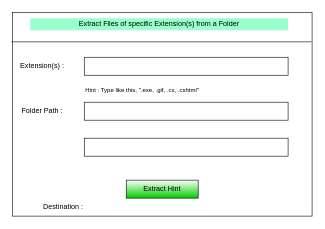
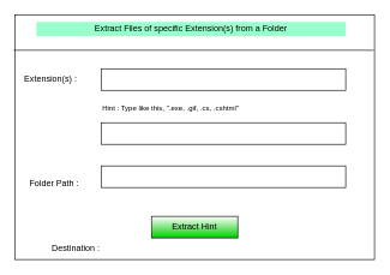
  <mxCell id="0" />
  <mxCell id="1" parent="0" />
  <mxCell id="2" value="" style="rounded=0;whiteSpace=wrap;html=1;" vertex="1" parent="1"><mxGeometry x="20" y="20" width="500" height="340" as="geometry" /></mxCell>
  <mxCell id="3" value="Extension(s) :" style="text;html=1;strokeColor=none;fillColor=none;align=center;verticalAlign=middle;whiteSpace=wrap;rounded=0;" vertex="1" parent="1"><mxGeometry x="30" y="100" width="80" height="20" as="geometry" /></mxCell>
  <mxCell id="4" value="" style="rounded=0;whiteSpace=wrap;html=1;" vertex="1" parent="1"><mxGeometry x="140" y="95" width="340" height="30" as="geometry" /></mxCell>
  <mxCell id="5" value="Extract Files of specific Extension(s) from a Folder" style="text;html=1;strokeColor=none;align=center;verticalAlign=middle;whiteSpace=wrap;rounded=0;fillColor=#99FFCC;" vertex="1" parent="1"><mxGeometry x="50" y="30" width="430" height="20" as="geometry" /></mxCell>
  <mxCell id="6" value="" style="rounded=0;whiteSpace=wrap;html=1;" vertex="1" parent="1"><mxGeometry x="140" y="170" width="340" height="30" as="geometry" /></mxCell>
- <mxCell id="7" value="Folder Path :" style="text;html=1;strokeColor=none;fillColor=none;align=center;verticalAlign=middle;whiteSpace=wrap;rounded=0;" vertex="1" parent="1"><mxGeometry x="30" y="175" width="80" height="20" as="geometry" /></mxCell>
+ <mxCell id="7" value="Folder Path :" style="text;html=1;strokeColor=none;fillColor=none;align=center;verticalAlign=middle;whiteSpace=wrap;rounded=0;" vertex="1" parent="1"><mxGeometry x="35" y="245" width="80" height="20" as="geometry" /></mxCell>
  <mxCell id="8" value="Extract Hint" style="rounded=0;whiteSpace=wrap;html=1;gradientColor=#00CC00;" vertex="1" parent="1"><mxGeometry x="210" y="300" width="120" height="30" as="geometry" /></mxCell>
  <mxCell id="9" value="" style="rounded=0;whiteSpace=wrap;html=1;" vertex="1" parent="1"><mxGeometry x="140" y="230" width="340" height="30" as="geometry" /></mxCell>
  <mxCell id="10" value="Destination :" style="text;html=1;strokeColor=none;fillColor=none;align=center;verticalAlign=middle;whiteSpace=wrap;rounded=0;" vertex="1" parent="1"><mxGeometry x="65" y="335" width="80" height="20" as="geometry" /></mxCell>
  <mxCell id="11" value="" style="endArrow=none;html=1;exitX=-0.003;exitY=0.145;exitDx=0;exitDy=0;exitPerimeter=0;entryX=0.998;entryY=0.145;entryDx=0;entryDy=0;entryPerimeter=0;" edge="1" parent="1" source="2" target="2"><mxGeometry width="50" height="50" relative="1" as="geometry"><mxPoint x="-70" y="100" as="sourcePoint" /><mxPoint x="-10" y="140" as="targetPoint" /></mxGeometry></mxCell>
  <mxCell id="12" value="&lt;font style=&quot;font-size: 10px&quot;&gt;Hint : Type like this, &quot;.exe, .gif, .cs, .cshtml&quot;&amp;nbsp;&lt;/font&gt;" style="text;html=1;strokeColor=none;fillColor=none;align=left;verticalAlign=middle;whiteSpace=wrap;rounded=0;" vertex="1" parent="1"><mxGeometry x="140" y="140" width="340" height="20" as="geometry" /></mxCell>
